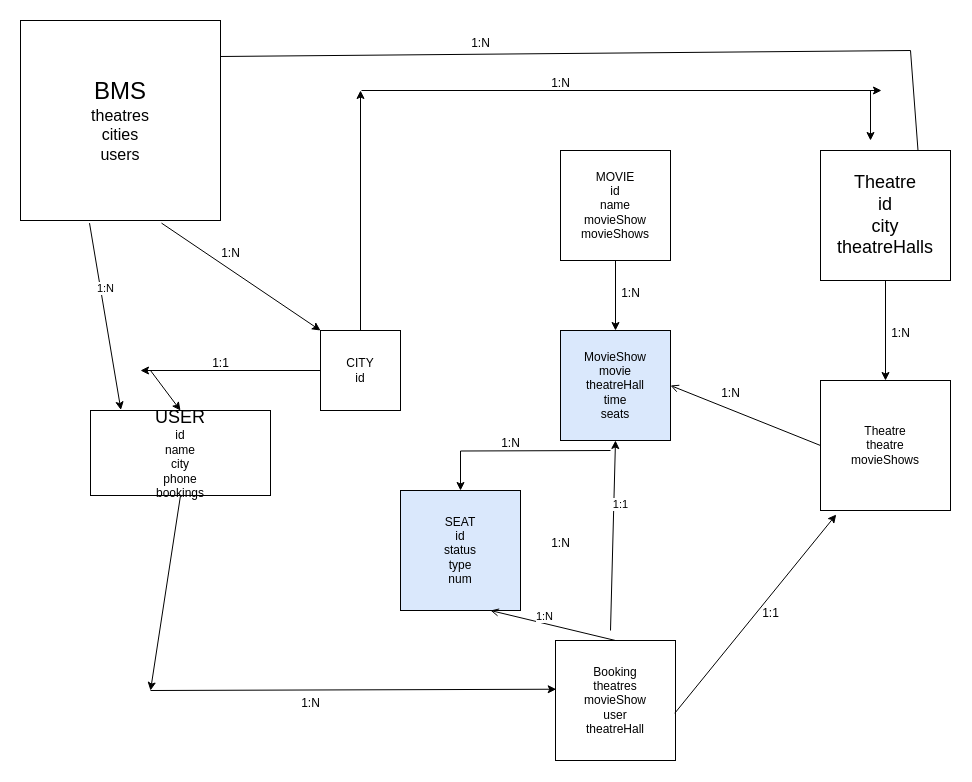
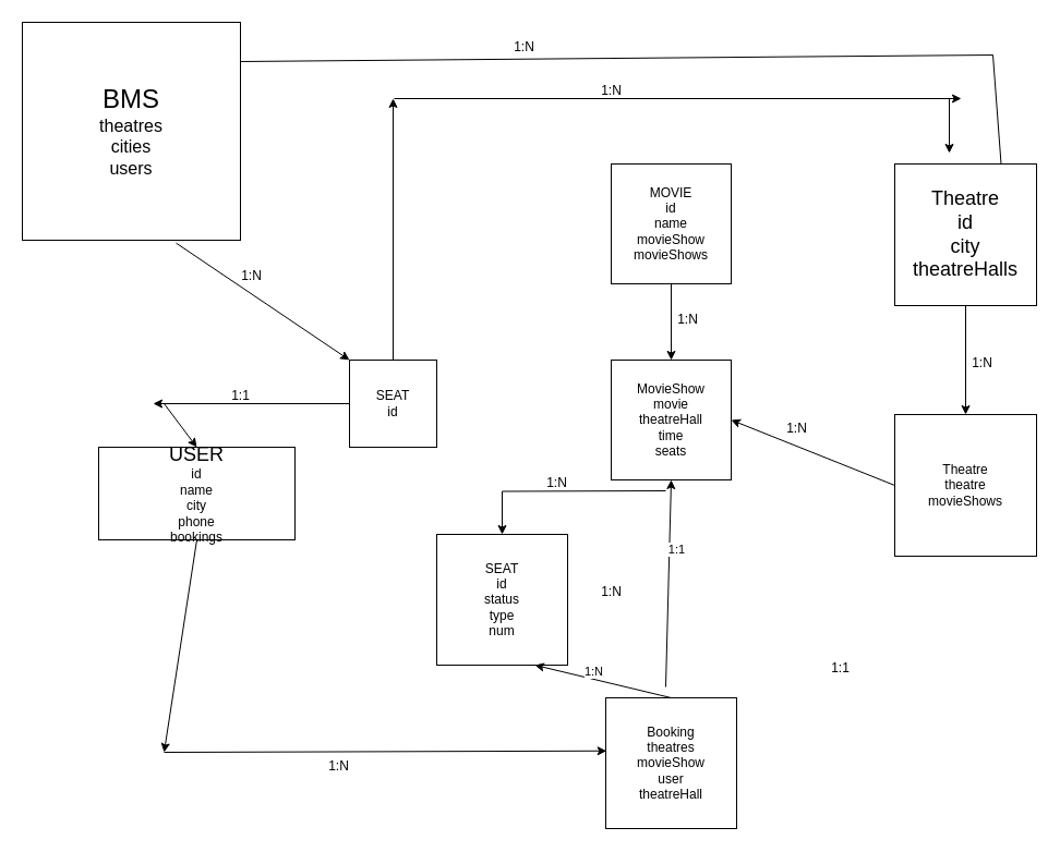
  <mxCell id="0" />
  <mxCell id="1" parent="0" />
  <mxCell id="2" value="&lt;font style=&quot;font-size: 18px;&quot;&gt;USER&lt;/font&gt;&lt;div&gt;id&lt;/div&gt;&lt;div&gt;name&lt;/div&gt;&lt;div&gt;city&lt;/div&gt;&lt;div&gt;phone&lt;/div&gt;&lt;div&gt;bookings&lt;/div&gt;" style="whiteSpace=wrap;html=1;aspect=fixed;" vertex="1" parent="1"><mxGeometry x="90" y="410" width="180" height="85" as="geometry" /></mxCell>
  <mxCell id="3" value="" style="edgeStyle=orthogonalEdgeStyle;rounded=0;orthogonalLoop=1;jettySize=auto;html=1;" edge="1" parent="1" source="5"><mxGeometry relative="1" as="geometry"><mxPoint x="360" as="targetPoint" y="90" /></mxGeometry></mxCell>
  <mxCell id="4" value="" style="edgeStyle=orthogonalEdgeStyle;rounded=0;orthogonalLoop=1;jettySize=auto;html=1;" edge="1" parent="1" source="5"><mxGeometry relative="1" as="geometry"><mxPoint x="140" y="370" as="targetPoint" /></mxGeometry></mxCell>
- <mxCell id="5" value="CITY&lt;div&gt;id&lt;/div&gt;" style="whiteSpace=wrap;html=1;aspect=fixed;" vertex="1" parent="1"><mxGeometry x="320" y="330" width="80" height="80" as="geometry" /></mxCell>
+ <mxCell id="5" value="SEAT&lt;div&gt;id&lt;/div&gt;" style="whiteSpace=wrap;html=1;aspect=fixed;" vertex="1" parent="1"><mxGeometry x="320" y="330" width="80" height="80" as="geometry" /></mxCell>
  <mxCell id="6" value="" style="edgeStyle=orthogonalEdgeStyle;rounded=0;orthogonalLoop=1;jettySize=auto;html=1;" edge="1" parent="1" source="7" target="8"><mxGeometry relative="1" as="geometry" /></mxCell>
  <mxCell id="7" value="MOVIE&lt;div&gt;id&lt;/div&gt;&lt;div&gt;name&lt;/div&gt;&lt;div&gt;movieShow&lt;/div&gt;&lt;div&gt;movieShows&lt;/div&gt;" style="whiteSpace=wrap;html=1;aspect=fixed;" vertex="1" parent="1"><mxGeometry x="560" y="150" width="110" height="110" as="geometry" /></mxCell>
- <mxCell id="8" value="MovieShow&lt;div&gt;movie&lt;/div&gt;&lt;div&gt;theatreHall&lt;/div&gt;&lt;div&gt;time&lt;/div&gt;&lt;div&gt;seats&lt;/div&gt;" style="whiteSpace=wrap;html=1;aspect=fixed;fillColor=#dae8fc;" vertex="1" parent="1"><mxGeometry x="560" y="330" width="110" height="110" as="geometry" /></mxCell>
+ <mxCell id="8" value="MovieShow&lt;div&gt;movie&lt;/div&gt;&lt;div&gt;theatreHall&lt;/div&gt;&lt;div&gt;time&lt;/div&gt;&lt;div&gt;seats&lt;/div&gt;" style="whiteSpace=wrap;html=1;aspect=fixed;" vertex="1" parent="1"><mxGeometry x="560" y="330" width="110" height="110" as="geometry" /></mxCell>
  <mxCell id="9" value="" style="edgeStyle=orthogonalEdgeStyle;rounded=0;orthogonalLoop=1;jettySize=auto;html=1;" edge="1" parent="1" source="10" target="11"><mxGeometry relative="1" as="geometry" /></mxCell>
  <mxCell id="10" value="&lt;font style=&quot;font-size: 18px;&quot;&gt;Theatre&lt;/font&gt;&lt;div&gt;&lt;span style=&quot;font-size: 18px;&quot;&gt;id&lt;/span&gt;&lt;/div&gt;&lt;div&gt;&lt;span style=&quot;font-size: 18px;&quot;&gt;city&lt;/span&gt;&lt;/div&gt;&lt;div&gt;&lt;span style=&quot;font-size: 18px;&quot;&gt;theatreHalls&lt;/span&gt;&lt;/div&gt;" style="whiteSpace=wrap;html=1;aspect=fixed;" vertex="1" parent="1"><mxGeometry x="820" y="150" width="130" height="130" as="geometry" /></mxCell>
  <mxCell id="11" value="Theatre&lt;div&gt;theatre&lt;/div&gt;&lt;div&gt;movieShows&lt;/div&gt;" style="whiteSpace=wrap;html=1;aspect=fixed;" vertex="1" parent="1"><mxGeometry x="820" y="380" width="130" height="130" as="geometry" /></mxCell>
  <mxCell id="12" value="1:N" style="text;html=1;align=center;verticalAlign=middle;resizable=0;points=[];autosize=1;strokeColor=none;fillColor=none;" vertex="1" parent="1"><mxGeometry x="880" y="318" width="40" height="30" as="geometry" /></mxCell>
  <mxCell id="13" value="1:N" style="text;html=1;align=center;verticalAlign=middle;resizable=0;points=[];autosize=1;strokeColor=none;fillColor=none;" vertex="1" parent="1"><mxGeometry x="610" y="278" width="40" height="30" as="geometry" /></mxCell>
  <mxCell id="14" value="" style="endArrow=classic;html=1;rounded=0;" edge="1" parent="1"><mxGeometry width="50" height="50" relative="1" as="geometry"><mxPoint x="361" as="sourcePoint" y="90" /><mxPoint x="881" as="targetPoint" y="90" /></mxGeometry></mxCell>
  <mxCell id="15" value="" style="endArrow=classic;html=1;rounded=0;" edge="1" parent="1"><mxGeometry width="50" height="50" relative="1" as="geometry"><mxPoint x="870" as="sourcePoint" y="90" /><mxPoint x="870" y="140" as="targetPoint" /></mxGeometry></mxCell>
  <mxCell id="16" value="1:N" style="text;html=1;align=center;verticalAlign=middle;resizable=0;points=[];autosize=1;strokeColor=none;fillColor=none;" vertex="1" parent="1"><mxGeometry x="540" y="68" width="40" height="30" as="geometry" /></mxCell>
  <mxCell id="17" value="" style="endArrow=classic;html=1;rounded=0;entryX=0.5;entryY=0;entryDx=0;entryDy=0;" edge="1" parent="1" target="2"><mxGeometry width="50" height="50" relative="1" as="geometry"><mxPoint x="150" y="370" as="sourcePoint" /><mxPoint x="490" y="330" as="targetPoint" /></mxGeometry></mxCell>
  <mxCell id="18" value="1:1" style="text;html=1;align=center;verticalAlign=middle;resizable=0;points=[];autosize=1;strokeColor=none;fillColor=none;" vertex="1" parent="1"><mxGeometry x="200" y="348" width="40" height="30" as="geometry" /></mxCell>
  <mxCell id="19" value="" style="edgeStyle=orthogonalEdgeStyle;rounded=0;orthogonalLoop=1;jettySize=auto;html=1;" edge="1" parent="1" target="20"><mxGeometry relative="1" as="geometry"><mxPoint x="610" y="450" as="sourcePoint" /></mxGeometry></mxCell>
- <mxCell id="20" value="SEAT&lt;div&gt;id&lt;/div&gt;&lt;div&gt;status&lt;/div&gt;&lt;div&gt;type&lt;/div&gt;&lt;div&gt;num&lt;/div&gt;" style="whiteSpace=wrap;html=1;aspect=fixed;fillColor=#dae8fc;" vertex="1" parent="1"><mxGeometry x="400" y="490" width="120" height="120" as="geometry" /></mxCell>
+ <mxCell id="20" value="SEAT&lt;div&gt;id&lt;/div&gt;&lt;div&gt;status&lt;/div&gt;&lt;div&gt;type&lt;/div&gt;&lt;div&gt;num&lt;/div&gt;" style="whiteSpace=wrap;html=1;aspect=fixed;" vertex="1" parent="1"><mxGeometry x="400" y="490" width="120" height="120" as="geometry" /></mxCell>
  <mxCell id="21" value="1:N" style="text;html=1;align=center;verticalAlign=middle;resizable=0;points=[];autosize=1;strokeColor=none;fillColor=none;" vertex="1" parent="1"><mxGeometry x="540" y="528" width="40" height="30" as="geometry" /></mxCell>
  <mxCell id="22" value="Booking&lt;div&gt;theatres&lt;/div&gt;&lt;div&gt;movieShow&lt;/div&gt;&lt;div&gt;user&lt;/div&gt;&lt;div&gt;theatreHall&lt;/div&gt;" style="whiteSpace=wrap;html=1;aspect=fixed;" vertex="1" parent="1"><mxGeometry x="555" y="640" width="120" height="120" as="geometry" /></mxCell>
  <mxCell id="23" value="" style="endArrow=classic;html=1;rounded=0;exitX=0.5;exitY=1;exitDx=0;exitDy=0;entryX=0.5;entryY=1;entryDx=0;entryDy=0;" edge="1" parent="1" source="2"><mxGeometry width="50" height="50" relative="1" as="geometry"><mxPoint x="440" y="500" as="sourcePoint" /><mxPoint x="150" y="690" as="targetPoint" /></mxGeometry></mxCell>
  <mxCell id="24" value="" style="endArrow=classic;html=1;rounded=0;entryX=0.006;entryY=0.406;entryDx=0;entryDy=0;entryPerimeter=0;exitX=0.006;exitY=0.406;exitDx=0;exitDy=0;exitPerimeter=0;" edge="1" parent="1" target="22"><mxGeometry width="50" height="50" relative="1" as="geometry"><mxPoint x="150" y="690" as="sourcePoint" /><mxPoint x="490" y="450" as="targetPoint" /></mxGeometry></mxCell>
  <mxCell id="25" value="1:N" style="text;html=1;align=center;verticalAlign=middle;resizable=0;points=[];autosize=1;strokeColor=none;fillColor=none;" vertex="1" parent="1"><mxGeometry x="290" y="688" width="40" height="30" as="geometry" /></mxCell>
- <mxCell id="26" value="" style="endArrow=open;html=1;rounded=0;exitX=0.5;exitY=0;exitDx=0;exitDy=0;entryX=0.75;entryY=1;entryDx=0;entryDy=0;" edge="1" parent="1" source="22" target="20"><mxGeometry width="50" height="50" relative="1" as="geometry"><mxPoint x="440" y="500" as="sourcePoint" /><mxPoint x="490" y="450" as="targetPoint" /></mxGeometry></mxCell>
+ <mxCell id="26" value="" style="endArrow=classic;html=1;rounded=0;exitX=0.5;exitY=0;exitDx=0;exitDy=0;entryX=0.75;entryY=1;entryDx=0;entryDy=0;" edge="1" parent="1" source="22" target="20"><mxGeometry width="50" height="50" relative="1" as="geometry"><mxPoint x="440" y="500" as="sourcePoint" /><mxPoint x="490" y="450" as="targetPoint" /></mxGeometry></mxCell>
  <mxCell id="27" value="1:N" style="edgeLabel;html=1;align=center;verticalAlign=middle;resizable=0;points=[];" vertex="1" connectable="0" parent="26"><mxGeometry x="0.169" y="-7" relative="1" as="geometry"><mxPoint as="offset" /></mxGeometry></mxCell>
  <mxCell id="28" value="" style="endArrow=classic;html=1;rounded=0;entryX=0.5;entryY=1;entryDx=0;entryDy=0;" edge="1" parent="1" target="8"><mxGeometry width="50" height="50" relative="1" as="geometry"><mxPoint x="610" y="630" as="sourcePoint" /><mxPoint x="610" y="550" as="targetPoint" /></mxGeometry></mxCell>
  <mxCell id="29" value="1:1" style="edgeLabel;html=1;align=center;verticalAlign=middle;resizable=0;points=[];" vertex="1" connectable="0" parent="28"><mxGeometry x="0.333" y="-6" relative="1" as="geometry"><mxPoint as="offset" /></mxGeometry></mxCell>
- <mxCell id="30" value="" style="endArrow=classic;html=1;rounded=0;exitX=0.994;exitY=0.606;exitDx=0;exitDy=0;exitPerimeter=0;entryX=0.121;entryY=1.031;entryDx=0;entryDy=0;entryPerimeter=0;" edge="1" parent="1" source="22" target="11"><mxGeometry width="50" height="50" relative="1" as="geometry"><mxPoint x="550" y="510" as="sourcePoint" /><mxPoint x="600" y="460" as="targetPoint" /></mxGeometry></mxCell>
  <mxCell id="31" value="1:1" style="text;html=1;align=center;verticalAlign=middle;resizable=0;points=[];autosize=1;strokeColor=none;fillColor=none;" vertex="1" parent="1"><mxGeometry x="750" y="598" width="40" height="30" as="geometry" /></mxCell>
- <mxCell id="32" value="" style="endArrow=open;html=1;rounded=0;exitX=0;exitY=0.5;exitDx=0;exitDy=0;entryX=1;entryY=0.5;entryDx=0;entryDy=0;" edge="1" parent="1" source="11" target="8"><mxGeometry width="50" height="50" relative="1" as="geometry"><mxPoint x="550" y="430" as="sourcePoint" /><mxPoint x="600" y="380" as="targetPoint" /></mxGeometry></mxCell>
+ <mxCell id="32" value="" style="endArrow=classic;html=1;rounded=0;exitX=0;exitY=0.5;exitDx=0;exitDy=0;entryX=1;entryY=0.5;entryDx=0;entryDy=0;" edge="1" parent="1" source="11" target="8"><mxGeometry width="50" height="50" relative="1" as="geometry"><mxPoint x="550" y="430" as="sourcePoint" /><mxPoint x="600" y="380" as="targetPoint" /></mxGeometry></mxCell>
  <mxCell id="33" value="1:N" style="text;html=1;align=center;verticalAlign=middle;resizable=0;points=[];autosize=1;strokeColor=none;fillColor=none;" vertex="1" parent="1"><mxGeometry x="710" y="378" width="40" height="30" as="geometry" /></mxCell>
  <mxCell id="34" value="&lt;font style=&quot;font-size: 24px;&quot;&gt;BMS&lt;/font&gt;&lt;div&gt;&lt;font size=&quot;3&quot; style=&quot;&quot;&gt;theatres&lt;/font&gt;&lt;/div&gt;&lt;div&gt;&lt;font size=&quot;3&quot; style=&quot;&quot;&gt;cities&lt;/font&gt;&lt;/div&gt;&lt;div&gt;&lt;font size=&quot;3&quot; style=&quot;&quot;&gt;users&lt;/font&gt;&lt;/div&gt;" style="whiteSpace=wrap;html=1;aspect=fixed;" vertex="1" parent="1"><mxGeometry x="20" y="20" width="200" height="200" as="geometry" /></mxCell>
  <mxCell id="35" value="" style="endArrow=none;html=1;rounded=0;exitX=0.998;exitY=0.18;exitDx=0;exitDy=0;exitPerimeter=0;" edge="1" parent="1" source="34"><mxGeometry width="50" height="50" relative="1" as="geometry"><mxPoint x="540" y="350" as="sourcePoint" /><mxPoint x="910" y="50" as="targetPoint" /></mxGeometry></mxCell>
  <mxCell id="36" value="" style="endArrow=none;html=1;rounded=0;entryX=0.75;entryY=0;entryDx=0;entryDy=0;" edge="1" parent="1" target="10"><mxGeometry width="50" height="50" relative="1" as="geometry"><mxPoint x="910" y="50" as="sourcePoint" /><mxPoint x="590" y="300" as="targetPoint" /></mxGeometry></mxCell>
  <mxCell id="37" value="1:N" style="text;html=1;align=center;verticalAlign=middle;resizable=0;points=[];autosize=1;strokeColor=none;fillColor=none;" vertex="1" parent="1"><mxGeometry x="460" y="28" width="40" height="30" as="geometry" /></mxCell>
- <mxCell id="38" value="" style="endArrow=classic;html=1;rounded=0;exitX=0.345;exitY=1.013;exitDx=0;exitDy=0;exitPerimeter=0;entryX=0.169;entryY=-0.006;entryDx=0;entryDy=0;entryPerimeter=0;" edge="1" parent="1" source="34" target="2"><mxGeometry width="50" height="50" relative="1" as="geometry"><mxPoint x="540" y="390" as="sourcePoint" /><mxPoint x="590" y="340" as="targetPoint" /></mxGeometry></mxCell>
- <mxCell id="39" value="1:N" style="edgeLabel;html=1;align=center;verticalAlign=middle;resizable=0;points=[];" vertex="1" connectable="0" parent="38"><mxGeometry x="-0.294" y="5" relative="1" as="geometry"><mxPoint x="-1" as="offset" /></mxGeometry></mxCell>
  <mxCell id="40" value="" style="endArrow=classic;html=1;rounded=0;exitX=0.705;exitY=1.013;exitDx=0;exitDy=0;exitPerimeter=0;entryX=0;entryY=0;entryDx=0;entryDy=0;" edge="1" parent="1" source="34" target="5"><mxGeometry width="50" height="50" relative="1" as="geometry"><mxPoint x="540" y="390" as="sourcePoint" /><mxPoint x="590" y="340" as="targetPoint" /></mxGeometry></mxCell>
  <mxCell id="41" value="1:N" style="text;html=1;align=center;verticalAlign=middle;resizable=0;points=[];autosize=1;strokeColor=none;fillColor=none;" vertex="1" parent="1"><mxGeometry x="210" y="238" width="40" height="30" as="geometry" /></mxCell>
  <mxCell id="42" value="1:N" style="text;html=1;align=center;verticalAlign=middle;resizable=0;points=[];autosize=1;strokeColor=none;fillColor=none;" vertex="1" parent="1"><mxGeometry x="490" y="428" width="40" height="30" as="geometry" /></mxCell>
